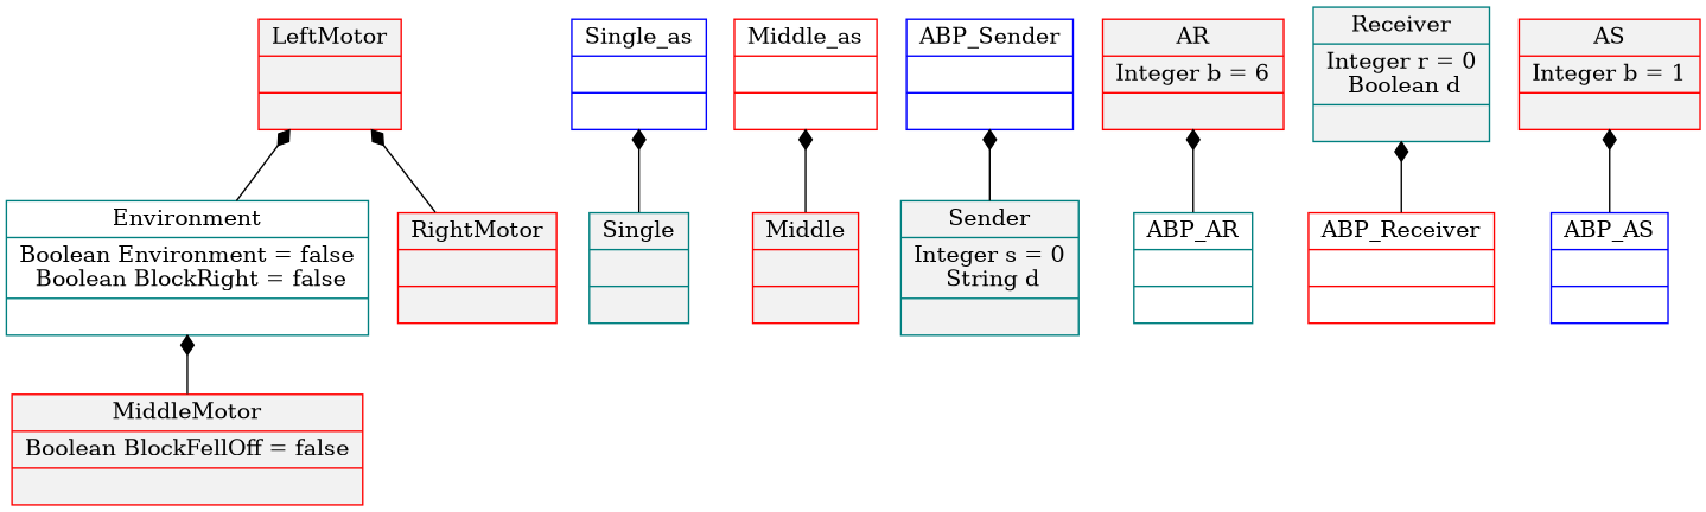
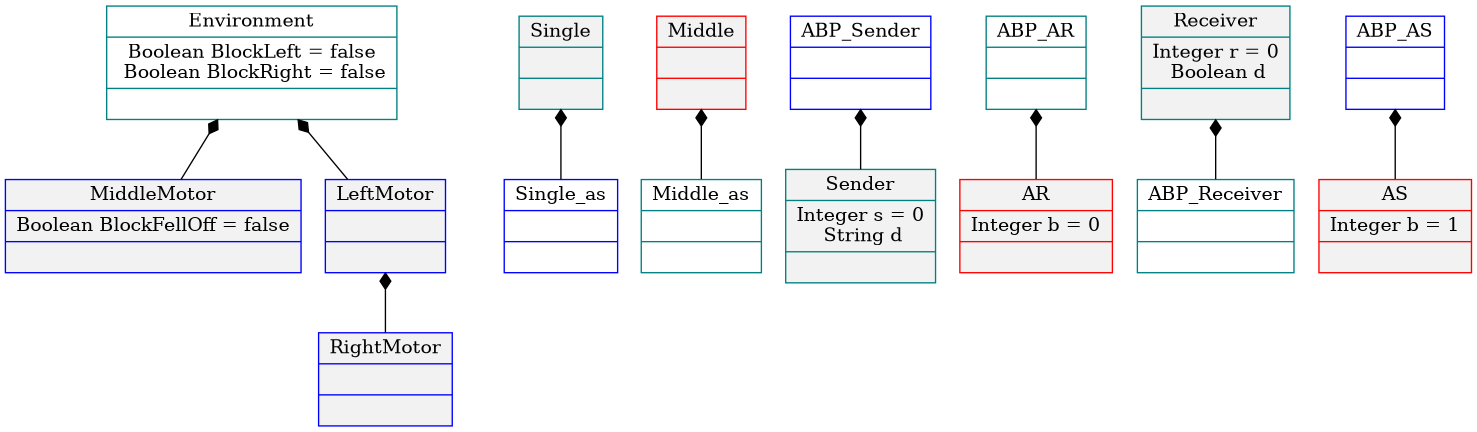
  digraph {
    node [color=teal shape=record fillcolor=gray95 style=filled]
    edge [arrowtail=diamond dir=back]
-   n1 [label="{Environment|Boolean Environment = false\n Boolean BlockRight = false|}" fillcolor="" style=""]
-   n2 [color=red label="{MiddleMotor|Boolean BlockFellOff = false|}"]
-   n3 [color=red label="{LeftMotor||}"]
-   n4 [color=red label="{RightMotor||}"]
+   n1 [label="{Environment|Boolean BlockLeft = false\n Boolean BlockRight = false|}" fillcolor="" style=""]
+   n2 [color=blue label="{MiddleMotor|Boolean BlockFellOff = false|}"]
+   n3 [color=blue label="{LeftMotor||}"]
+   n4 [color=blue label="{RightMotor||}"]
    n5 [color=blue label="{Single_as||}" fillcolor="" style=""]
    n6 [label="{Single||}"]
-   n7 [color=red label="{Middle_as||}" fillcolor="" style=""]
+   n7 [label="{Middle_as||}" fillcolor="" style=""]
    n8 [color=red label="{Middle||}"]
    n9 [color=blue label="{ABP_Sender||}" fillcolor="" style=""]
    n10 [label="{Sender|Integer s = 0\n String d|}"]
    n11 [label="{ABP_AR||}" fillcolor="" style=""]
-   n12 [color=red label="{AR|Integer b = 6|}"]
-   n13 [color=red label="{ABP_Receiver||}" fillcolor="" style=""]
+   n12 [color=red label="{AR|Integer b = 0|}"]
+   n13 [label="{ABP_Receiver||}" fillcolor="" style=""]
    n14 [label="{Receiver|Integer r = 0\n Boolean d|}"]
    n15 [color=blue label="{ABP_AS||}" fillcolor="" style=""]
    n16 [color=red label="{AS|Integer b = 1|}"]
    n1 -> n2
-   n3 -> n1
+   n1 -> n3
    n3 -> n4
-   n5 -> n6
-   n7 -> n8
+   n6 -> n5
+   n8 -> n7
    n9 -> n10
-   n12 -> n11
+   n11 -> n12
    n14 -> n13
-   n16 -> n15
+   n15 -> n16
  }
